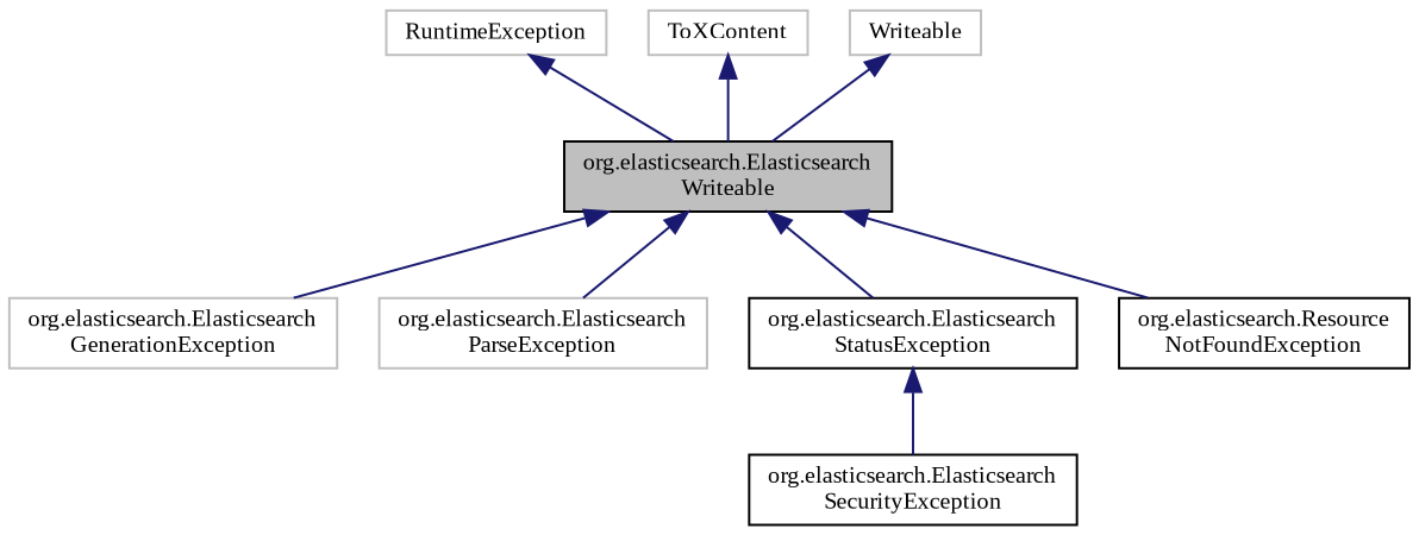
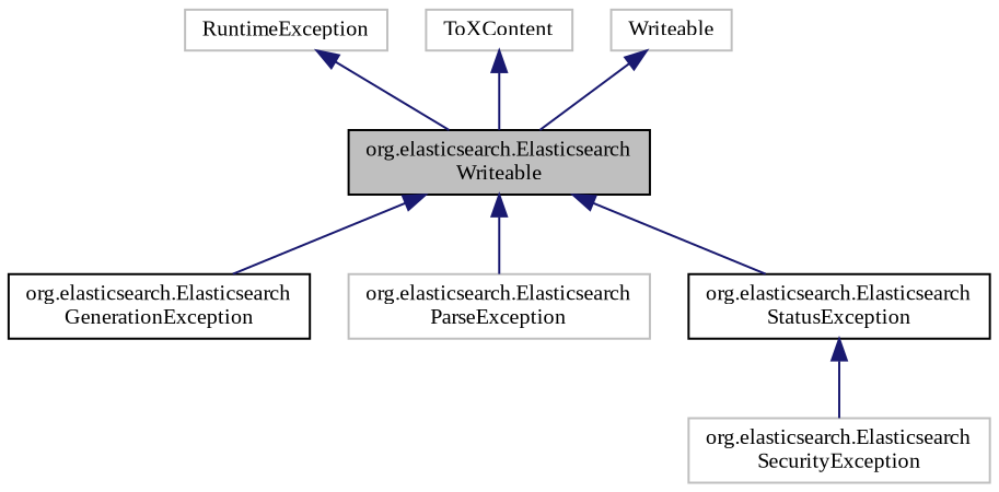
  digraph {
    fontname="Liberation Serif"
    rankdir=TB
    node [color=black fillcolor=white fontname="Liberation Serif" fontsize=10 shape=record style=filled]
    edge [color=midnightblue dir=back fontname="Liberation Serif" fontsize=10 labelfontname=Helvetica labelfontsize=10 style=solid]
    n1 [fillcolor=grey75 fontcolor=black height=0.2 label="org.elasticsearch.Elasticsearch\lWriteable" width=0.4]
-   n2 [color=grey75 height=0.2 label="org.elasticsearch.Elasticsearch\lGenerationException" width=0.4]
+   n2 [height=0.2 label="org.elasticsearch.Elasticsearch\lGenerationException" width=0.4]
    n3 [color=grey75 height=0.2 label="org.elasticsearch.Elasticsearch\lParseException" width=0.4]
    n4 [height=0.2 label="org.elasticsearch.Elasticsearch\lStatusException" width=0.4]
-   n5 [height=0.2 label="org.elasticsearch.Resource\lNotFoundException" width=0.4]
-   n6 [height=0.2 label="org.elasticsearch.Elasticsearch\lSecurityException" width=0.4]
+   n6 [color=grey75 height=0.2 label="org.elasticsearch.Elasticsearch\lSecurityException" width=0.4]
    n7 [color=grey75 height=0.2 label=RuntimeException width=0.4]
    n8 [color=grey75 height=0.2 label=ToXContent width=0.4]
    n9 [color=grey75 height=0.2 label=Writeable width=0.4]
    n1 -> n2
    n1 -> n3
    n1 -> n4
-   n1 -> n5
    n4 -> n6
    n7 -> n1
    n8 -> n1
    n9 -> n1
  }
